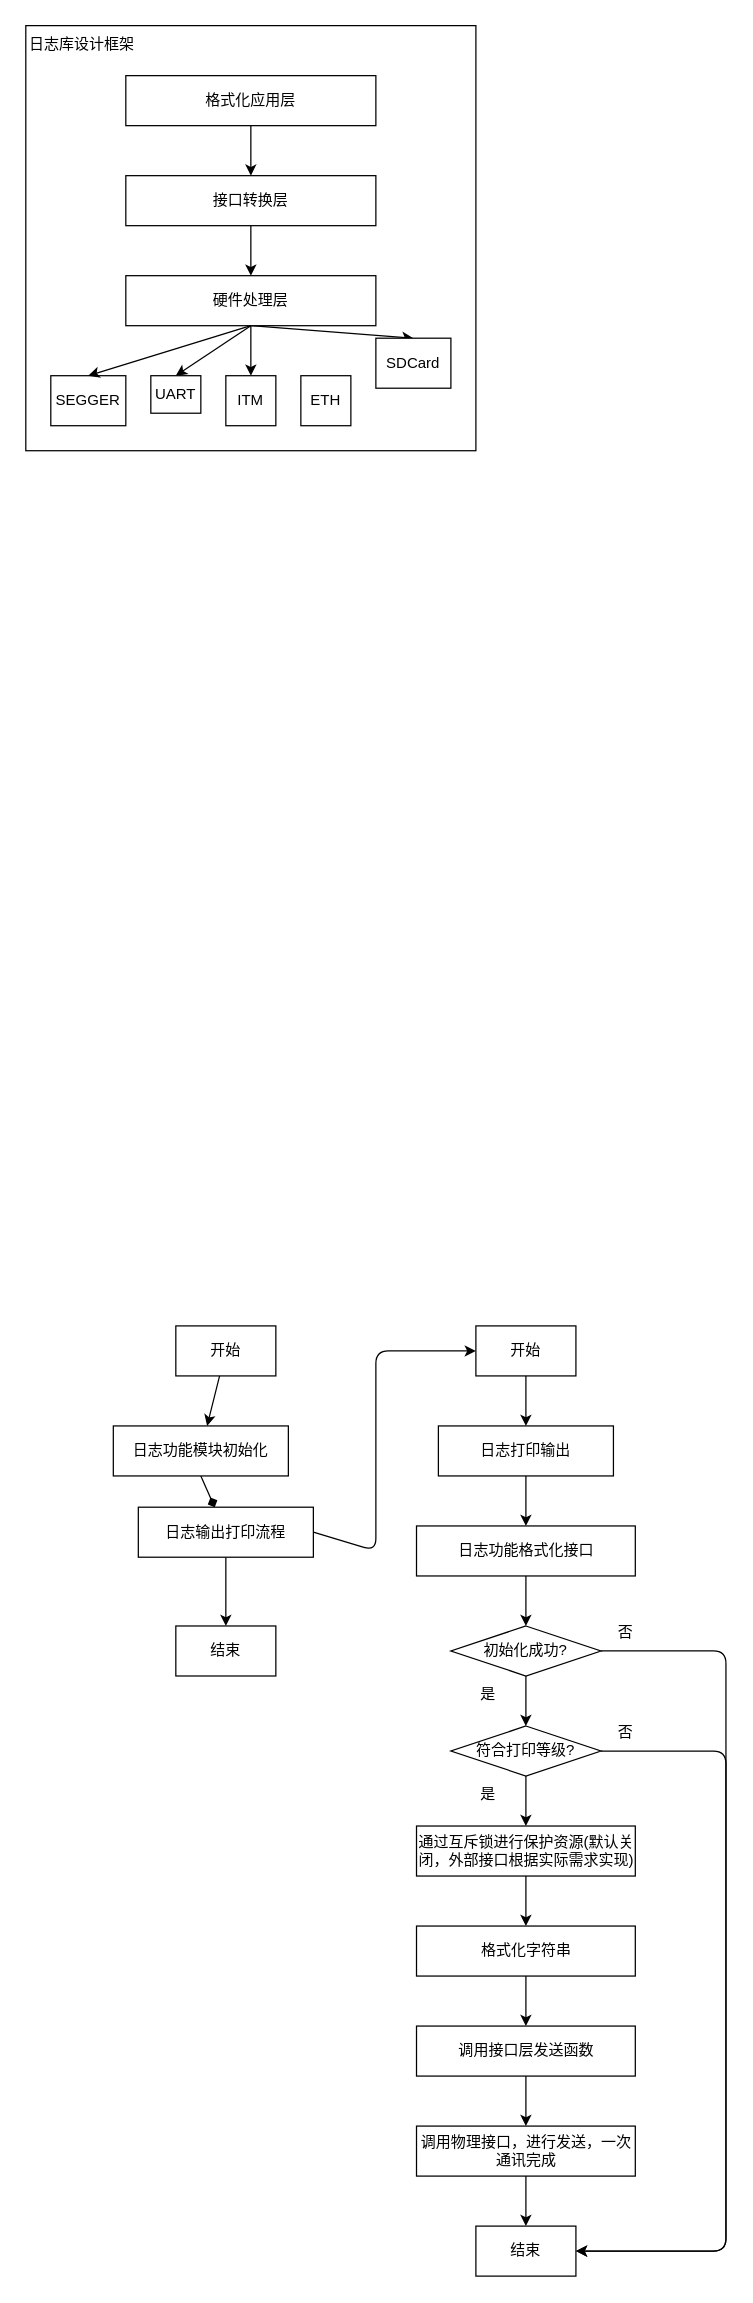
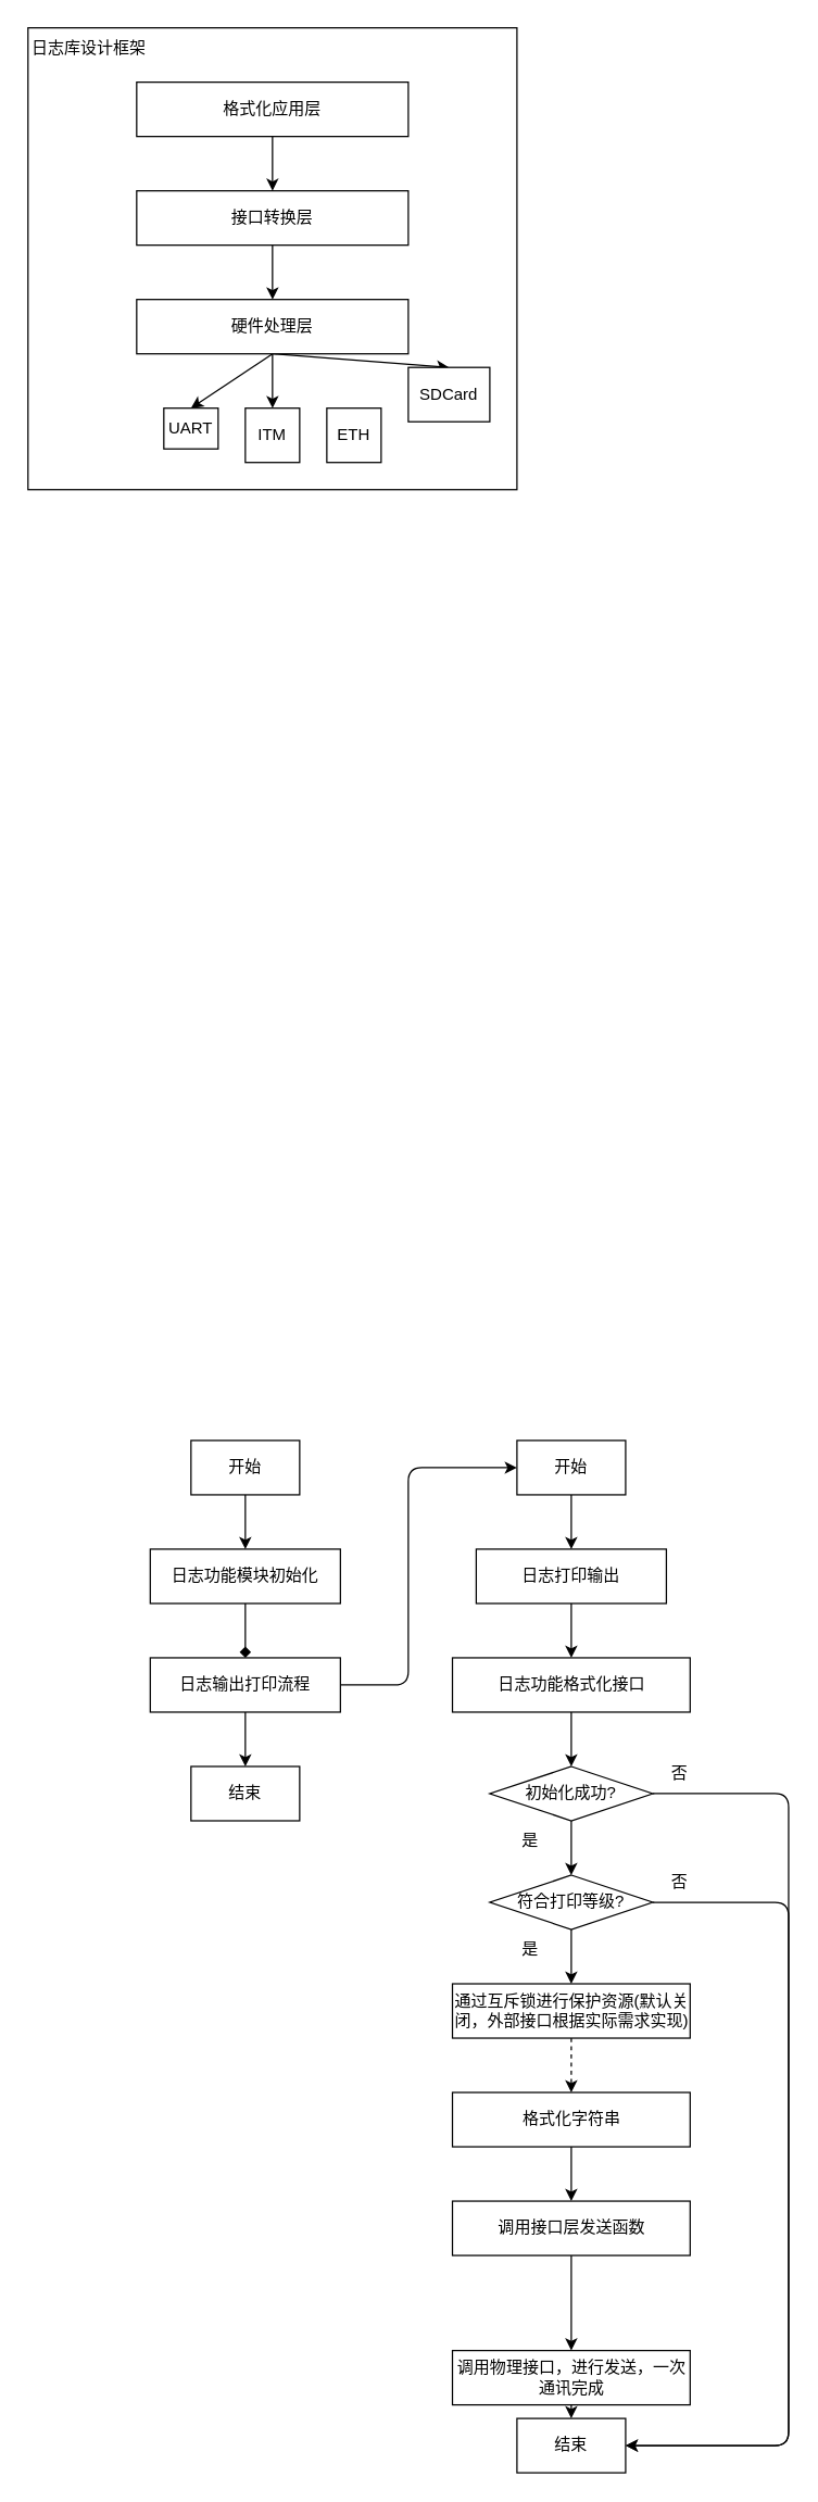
  <mxCell id="0" />
  <mxCell id="1" parent="0" />
  <mxCell id="2" value="" style="rounded=0;whiteSpace=wrap;html=1;" parent="1" vertex="1"><mxGeometry x="20" y="20" width="360" height="340" as="geometry" /></mxCell>
  <mxCell id="3" style="edgeStyle=none;html=1;exitX=0.5;exitY=1;exitDx=0;exitDy=0;entryX=0.5;entryY=0;entryDx=0;entryDy=0;" parent="1" source="4" target="6" edge="1"><mxGeometry relative="1" as="geometry" /></mxCell>
  <mxCell id="4" value="格式化应用层" style="rounded=0;whiteSpace=wrap;html=1;" parent="1" vertex="1"><mxGeometry x="100" y="60" width="200" height="40" as="geometry" /></mxCell>
  <mxCell id="5" style="edgeStyle=none;html=1;exitX=0.5;exitY=1;exitDx=0;exitDy=0;" parent="1" source="6" target="10" edge="1"><mxGeometry relative="1" as="geometry" /></mxCell>
  <mxCell id="6" value="接口转换层" style="rounded=0;whiteSpace=wrap;html=1;" parent="1" vertex="1"><mxGeometry x="100" y="140" width="200" height="40" as="geometry" /></mxCell>
  <mxCell id="7" style="edgeStyle=none;html=1;entryX=0.5;entryY=0;entryDx=0;entryDy=0;" parent="1" target="11" edge="1"><mxGeometry relative="1" as="geometry"><mxPoint x="200" y="260" as="sourcePoint" /></mxGeometry></mxCell>
  <mxCell id="8" style="edgeStyle=none;html=1;entryX=0.5;entryY=0;entryDx=0;entryDy=0;" parent="1" source="10" target="13" edge="1"><mxGeometry relative="1" as="geometry" /></mxCell>
  <mxCell id="9" style="edgeStyle=none;html=1;exitX=0.5;exitY=1;exitDx=0;exitDy=0;entryX=0.5;entryY=0;entryDx=0;entryDy=0;" parent="1" source="10" target="15" edge="1"><mxGeometry relative="1" as="geometry" /></mxCell>
  <mxCell id="10" value="硬件处理层" style="rounded=0;whiteSpace=wrap;html=1;" parent="1" vertex="1"><mxGeometry x="100" y="220" width="200" height="40" as="geometry" /></mxCell>
  <mxCell id="11" value="UART" style="rounded=0;whiteSpace=wrap;html=1;" parent="1" vertex="1"><mxGeometry x="120" y="300" width="40" height="30" as="geometry" /></mxCell>
- <mxCell id="12" value="SEGGER" style="rounded=0;whiteSpace=wrap;html=1;" parent="1" vertex="1"><mxGeometry x="40" y="300" width="60" height="40" as="geometry" /></mxCell>
  <mxCell id="13" value="ITM" style="rounded=0;whiteSpace=wrap;html=1;" parent="1" vertex="1"><mxGeometry x="180" y="300" width="40" height="40" as="geometry" /></mxCell>
  <mxCell id="14" value="ETH" style="rounded=0;whiteSpace=wrap;html=1;" parent="1" vertex="1"><mxGeometry x="240" y="300" width="40" height="40" as="geometry" /></mxCell>
  <mxCell id="15" value="SDCard" style="rounded=0;whiteSpace=wrap;html=1;" parent="1" vertex="1"><mxGeometry x="300" y="270" width="60" height="40" as="geometry" /></mxCell>
- <mxCell id="16" style="edgeStyle=none;html=1;exitX=0.5;exitY=1;exitDx=0;exitDy=0;entryX=0.5;entryY=0;entryDx=0;entryDy=0;" parent="1" source="10" target="12" edge="1"><mxGeometry relative="1" as="geometry" /></mxCell>
  <mxCell id="17" value="日志库设计框架" style="text;html=1;align=center;verticalAlign=middle;whiteSpace=wrap;rounded=0;" parent="1" vertex="1"><mxGeometry x="20" y="20" width="90" height="30" as="geometry" /></mxCell>
  <mxCell id="18" style="edgeStyle=none;html=1;" edge="1" parent="1" source="19" target="21"><mxGeometry relative="1" as="geometry" /></mxCell>
  <mxCell id="19" value="开始" style="rounded=0;whiteSpace=wrap;html=1;" vertex="1" parent="1"><mxGeometry x="140" y="1060" width="80" height="40" as="geometry" /></mxCell>
  <mxCell id="20" style="edgeStyle=none;html=1;exitX=0.5;exitY=1;exitDx=0;exitDy=0;endArrow=diamond;" edge="1" parent="1" source="21" target="31"><mxGeometry relative="1" as="geometry" /></mxCell>
- <mxCell id="21" value="日志功能模块初始化" style="rounded=0;whiteSpace=wrap;html=1;" vertex="1" parent="1"><mxGeometry x="90" y="1140" width="140" height="40" as="geometry" /></mxCell>
+ <mxCell id="21" value="日志功能模块初始化" style="rounded=0;whiteSpace=wrap;html=1;" vertex="1" parent="1"><mxGeometry x="110" y="1140" width="140" height="40" as="geometry" /></mxCell>
  <mxCell id="22" style="edgeStyle=none;html=1;exitX=0.5;exitY=1;exitDx=0;exitDy=0;entryX=0.5;entryY=0;entryDx=0;entryDy=0;" edge="1" parent="1" source="23" target="28"><mxGeometry relative="1" as="geometry" /></mxCell>
  <mxCell id="23" value="日志功能格式化接口" style="rounded=0;whiteSpace=wrap;html=1;" vertex="1" parent="1"><mxGeometry x="332.5" y="1220" width="175" height="40" as="geometry" /></mxCell>
  <mxCell id="24" style="edgeStyle=none;html=1;exitX=0.5;exitY=1;exitDx=0;exitDy=0;entryX=0.5;entryY=0;entryDx=0;entryDy=0;" edge="1" parent="1" source="25" target="23"><mxGeometry relative="1" as="geometry" /></mxCell>
  <mxCell id="25" value="日志打印输出" style="rounded=0;whiteSpace=wrap;html=1;" vertex="1" parent="1"><mxGeometry x="350" y="1140" width="140" height="40" as="geometry" /></mxCell>
  <mxCell id="26" style="edgeStyle=none;html=1;exitX=1;exitY=0.5;exitDx=0;exitDy=0;entryX=1;entryY=0.5;entryDx=0;entryDy=0;" edge="1" parent="1" source="28" target="46"><mxGeometry relative="1" as="geometry"><Array as="points"><mxPoint x="580" y="1320" /><mxPoint x="580" y="1800" /></Array></mxGeometry></mxCell>
  <mxCell id="27" style="edgeStyle=none;html=1;" edge="1" parent="1" source="28" target="37"><mxGeometry relative="1" as="geometry" /></mxCell>
  <mxCell id="28" value="初始化成功?" style="rhombus;whiteSpace=wrap;html=1;" vertex="1" parent="1"><mxGeometry x="360" y="1300" width="120" height="40" as="geometry" /></mxCell>
  <mxCell id="29" style="edgeStyle=none;html=1;exitX=0.5;exitY=1;exitDx=0;exitDy=0;" edge="1" parent="1" source="31" target="32"><mxGeometry relative="1" as="geometry" /></mxCell>
  <mxCell id="30" style="edgeStyle=none;html=1;exitX=1;exitY=0.5;exitDx=0;exitDy=0;entryX=0;entryY=0.5;entryDx=0;entryDy=0;" edge="1" parent="1" source="31" target="34"><mxGeometry relative="1" as="geometry"><Array as="points"><mxPoint x="300" y="1240" /><mxPoint x="300" y="1080" /></Array></mxGeometry></mxCell>
- <mxCell id="31" value="日志输出打印流程" style="rounded=0;whiteSpace=wrap;html=1;" vertex="1" parent="1"><mxGeometry x="110" y="1205" width="140" height="40" as="geometry" /></mxCell>
+ <mxCell id="31" value="日志输出打印流程" style="rounded=0;whiteSpace=wrap;html=1;" vertex="1" parent="1"><mxGeometry x="110" y="1220" width="140" height="40" as="geometry" /></mxCell>
  <mxCell id="32" value="结束" style="rounded=0;whiteSpace=wrap;html=1;" vertex="1" parent="1"><mxGeometry x="140" y="1300" width="80" height="40" as="geometry" /></mxCell>
  <mxCell id="33" style="edgeStyle=none;html=1;exitX=0.5;exitY=1;exitDx=0;exitDy=0;entryX=0.5;entryY=0;entryDx=0;entryDy=0;" edge="1" parent="1" source="34" target="25"><mxGeometry relative="1" as="geometry" /></mxCell>
  <mxCell id="34" value="开始" style="rounded=0;whiteSpace=wrap;html=1;" vertex="1" parent="1"><mxGeometry x="380" y="1060" width="80" height="40" as="geometry" /></mxCell>
  <mxCell id="35" style="edgeStyle=none;html=1;exitX=1;exitY=0.5;exitDx=0;exitDy=0;entryX=1;entryY=0.5;entryDx=0;entryDy=0;" edge="1" parent="1" source="37" target="46"><mxGeometry relative="1" as="geometry"><Array as="points"><mxPoint x="580" y="1400" /><mxPoint x="580" y="1800" /></Array></mxGeometry></mxCell>
  <mxCell id="36" style="edgeStyle=none;html=1;" edge="1" parent="1" source="37" target="39"><mxGeometry relative="1" as="geometry" /></mxCell>
  <mxCell id="37" value="符合打印等级?" style="rhombus;whiteSpace=wrap;html=1;" vertex="1" parent="1"><mxGeometry x="360" y="1380" width="120" height="40" as="geometry" /></mxCell>
- <mxCell id="38" style="edgeStyle=none;html=1;exitX=0.5;exitY=1;exitDx=0;exitDy=0;entryX=0.5;entryY=0;entryDx=0;entryDy=0;" edge="1" parent="1" source="39" target="41"><mxGeometry relative="1" as="geometry" /></mxCell>
+ <mxCell id="38" style="edgeStyle=none;html=1;exitX=0.5;exitY=1;exitDx=0;exitDy=0;entryX=0.5;entryY=0;entryDx=0;entryDy=0;dashed=1;" edge="1" parent="1" source="39" target="41"><mxGeometry relative="1" as="geometry" /></mxCell>
  <mxCell id="39" value="通过互斥锁进行保护资源(默认关闭，外部接口根据实际需求实现)" style="rounded=0;whiteSpace=wrap;html=1;" vertex="1" parent="1"><mxGeometry x="332.5" y="1460" width="175" height="40" as="geometry" /></mxCell>
  <mxCell id="40" style="edgeStyle=none;html=1;" edge="1" parent="1" source="41" target="43"><mxGeometry relative="1" as="geometry" /></mxCell>
  <mxCell id="41" value="格式化字符串" style="rounded=0;whiteSpace=wrap;html=1;" vertex="1" parent="1"><mxGeometry x="332.5" y="1540" width="175" height="40" as="geometry" /></mxCell>
  <mxCell id="42" style="edgeStyle=none;html=1;" edge="1" parent="1" source="43" target="45"><mxGeometry relative="1" as="geometry" /></mxCell>
  <mxCell id="43" value="调用接口层发送函数" style="rounded=0;whiteSpace=wrap;html=1;" vertex="1" parent="1"><mxGeometry x="332.5" y="1620" width="175" height="40" as="geometry" /></mxCell>
  <mxCell id="44" style="edgeStyle=none;html=1;entryX=0.5;entryY=0;entryDx=0;entryDy=0;" edge="1" parent="1" source="45" target="46"><mxGeometry relative="1" as="geometry" /></mxCell>
- <mxCell id="45" value="调用物理接口，进行发送，一次通讯完成" style="rounded=0;whiteSpace=wrap;html=1;" vertex="1" parent="1"><mxGeometry x="332.5" y="1700" width="175" height="40" as="geometry" /></mxCell>
+ <mxCell id="45" value="调用物理接口，进行发送，一次通讯完成" style="rounded=0;whiteSpace=wrap;html=1;" vertex="1" parent="1"><mxGeometry x="332.5" y="1730" width="175" height="40" as="geometry" /></mxCell>
  <mxCell id="46" value="结束" style="rounded=0;whiteSpace=wrap;html=1;" vertex="1" parent="1"><mxGeometry x="380" y="1780" width="80" height="40" as="geometry" /></mxCell>
  <mxCell id="47" value="是" style="text;html=1;align=center;verticalAlign=middle;whiteSpace=wrap;rounded=0;" vertex="1" parent="1"><mxGeometry x="360" y="1340" width="60" height="30" as="geometry" /></mxCell>
  <mxCell id="48" value="是" style="text;html=1;align=center;verticalAlign=middle;whiteSpace=wrap;rounded=0;" vertex="1" parent="1"><mxGeometry x="360" y="1420" width="60" height="30" as="geometry" /></mxCell>
  <mxCell id="49" value="否" style="text;html=1;align=center;verticalAlign=middle;whiteSpace=wrap;rounded=0;" vertex="1" parent="1"><mxGeometry x="470" y="1290" width="60" height="30" as="geometry" /></mxCell>
  <mxCell id="50" value="否" style="text;html=1;align=center;verticalAlign=middle;whiteSpace=wrap;rounded=0;" vertex="1" parent="1"><mxGeometry x="470" y="1370" width="60" height="30" as="geometry" /></mxCell>
